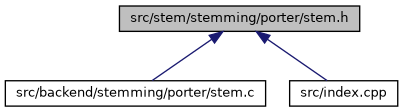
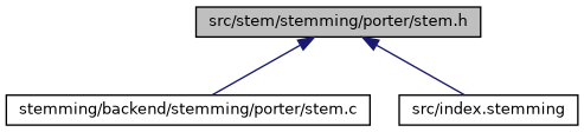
  digraph {
    node [color=black fillcolor=white fontname=Helvetica fontsize=10 shape=record style=filled]
    edge [color=midnightblue dir=back fontname=Helvetica fontsize=10 labelfontname=Helvetica labelfontsize=10 style=solid]
    n1 [fillcolor=grey75 fontcolor=black height=0.2 label="src/stem/stemming/porter/stem.h" width=0.4]
-   n2 [height=0.2 label="src/backend/stemming/porter/stem.c" width=0.4]
-   n3 [height=0.2 label="src/index.cpp" width=0.4]
+   n2 [height=0.2 label="stemming/backend/stemming/porter/stem.c" width=0.4]
+   n3 [height=0.2 label="src/index.stemming" width=0.4]
    n1 -> n2
    n1 -> n3
  }
